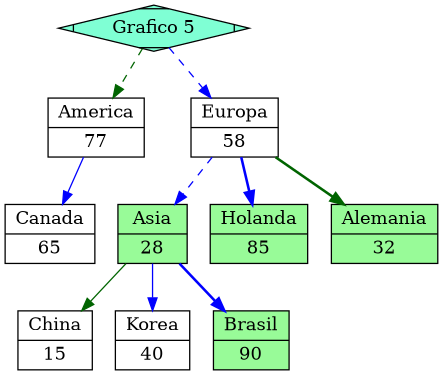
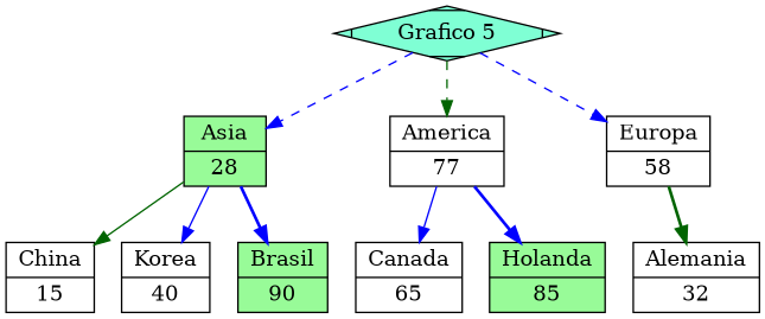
  digraph {
    fontname="DejaVu Serif"
    node [fillcolor=white fontname="DejaVu Serif" shape=record style=filled]
    edge [color=blue fontname="DejaVu Serif" style=dashed]
    n1 [fillcolor=aquamarine label="Grafico 5" shape=Mdiamond]
    n2 [fillcolor=palegreen label="{Asia|28}"]
    n3 [label="{America|77}"]
    n4 [label="{Europa|58}"]
    n5 [label="{China|15}"]
    n6 [label="{Korea|40}"]
    n7 [fillcolor=palegreen label="{Brasil|90}"]
    n8 [label="{Canada|65}"]
    n9 [fillcolor=palegreen label="{Holanda|85}"]
-   n10 [fillcolor=palegreen label="{Alemania|32}"]
-   n4 -> n2
+   n10 [label="{Alemania|32}"]
+   n1 -> n2
    n1 -> n3 [color=darkgreen]
    n1 -> n4
    n2 -> n5 [color=darkgreen style=solid]
    n2 -> n6 [style=solid]
    n2 -> n7 [style=bold]
    n3 -> n8 [style=solid]
-   n4 -> n9 [style=bold]
+   n3 -> n9 [style=bold]
    n4 -> n10 [color=darkgreen style=bold]
  }
